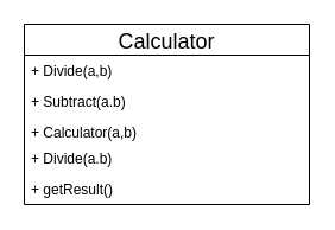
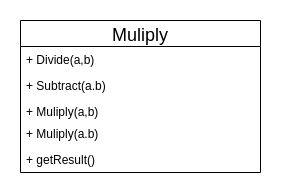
  <mxCell id="0" />
  <mxCell id="1" parent="0" />
- <mxCell id="2" value="Calculator" style="swimlane;fontStyle=0;childLayout=stackLayout;horizontal=1;startSize=26;fillColor=none;horizontalStack=0;resizeParent=1;resizeParentMax=0;resizeLast=0;collapsible=1;marginBottom=0;fontSize=18;" vertex="1" parent="1"><mxGeometry x="20" y="20" width="240" height="152" as="geometry"><mxRectangle x="190" y="150" width="130" height="40" as="alternateBounds" /></mxGeometry></mxCell>
+ <mxCell id="2" value="Muliply" style="swimlane;fontStyle=0;childLayout=stackLayout;horizontal=1;startSize=26;fillColor=none;horizontalStack=0;resizeParent=1;resizeParentMax=0;resizeLast=0;collapsible=1;marginBottom=0;fontSize=18;" vertex="1" parent="1"><mxGeometry x="20" y="20" width="240" height="152" as="geometry"><mxRectangle x="190" y="150" width="130" height="40" as="alternateBounds" /></mxGeometry></mxCell>
  <mxCell id="3" value="+ Divide(a,b)" style="text;strokeColor=none;fillColor=none;align=left;verticalAlign=top;spacingLeft=4;spacingRight=4;overflow=hidden;rotatable=0;points=[[0,0.5],[1,0.5]];portConstraint=eastwest;" vertex="1" parent="2"><mxGeometry y="26" width="240" height="26" as="geometry" /></mxCell>
  <mxCell id="4" value="" style="edgeStyle=none;html=1;fontSize=18;" edge="1" parent="2" source="5"><mxGeometry relative="1" as="geometry"><mxPoint x="120" y="78" as="targetPoint" /></mxGeometry></mxCell>
  <mxCell id="5" value="+ Subtract(a.b)" style="text;strokeColor=none;fillColor=none;align=left;verticalAlign=top;spacingLeft=4;spacingRight=4;overflow=hidden;rotatable=0;points=[[0,0.5],[1,0.5]];portConstraint=eastwest;" vertex="1" parent="2"><mxGeometry y="52" width="240" height="26" as="geometry" /></mxCell>
- <mxCell id="6" value="+ Calculator(a,b)" style="text;strokeColor=none;fillColor=none;align=left;verticalAlign=top;spacingLeft=4;spacingRight=4;overflow=hidden;rotatable=0;points=[[0,0.5],[1,0.5]];portConstraint=eastwest;" vertex="1" parent="2"><mxGeometry y="78" width="240" height="22" as="geometry" /></mxCell>
- <mxCell id="7" value="+ Divide(a.b)" style="text;strokeColor=none;fillColor=none;align=left;verticalAlign=top;spacingLeft=4;spacingRight=4;overflow=hidden;rotatable=0;points=[[0,0.5],[1,0.5]];portConstraint=eastwest;" vertex="1" parent="2"><mxGeometry y="100" width="240" height="26" as="geometry" /></mxCell>
+ <mxCell id="6" value="+ Muliply(a,b)" style="text;strokeColor=none;fillColor=none;align=left;verticalAlign=top;spacingLeft=4;spacingRight=4;overflow=hidden;rotatable=0;points=[[0,0.5],[1,0.5]];portConstraint=eastwest;" vertex="1" parent="2"><mxGeometry y="78" width="240" height="22" as="geometry" /></mxCell>
+ <mxCell id="7" value="+ Muliply(a.b)" style="text;strokeColor=none;fillColor=none;align=left;verticalAlign=top;spacingLeft=4;spacingRight=4;overflow=hidden;rotatable=0;points=[[0,0.5],[1,0.5]];portConstraint=eastwest;" vertex="1" parent="2"><mxGeometry y="100" width="240" height="26" as="geometry" /></mxCell>
  <mxCell id="8" value="+ getResult()" style="text;strokeColor=none;fillColor=none;align=left;verticalAlign=top;spacingLeft=4;spacingRight=4;overflow=hidden;rotatable=0;points=[[0,0.5],[1,0.5]];portConstraint=eastwest;" vertex="1" parent="2"><mxGeometry y="126" width="240" height="26" as="geometry" /></mxCell>
